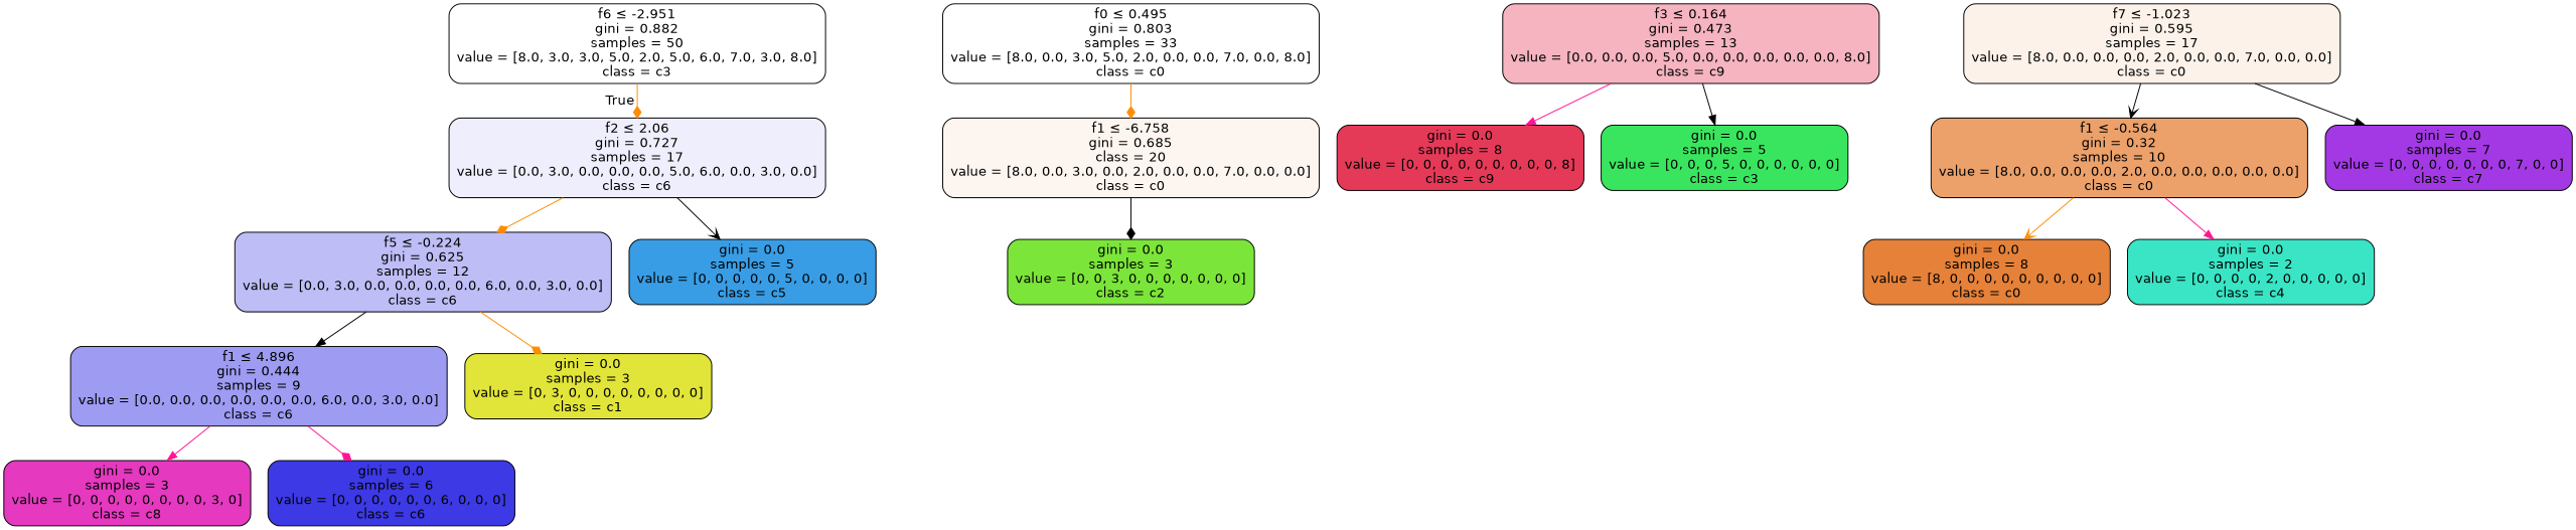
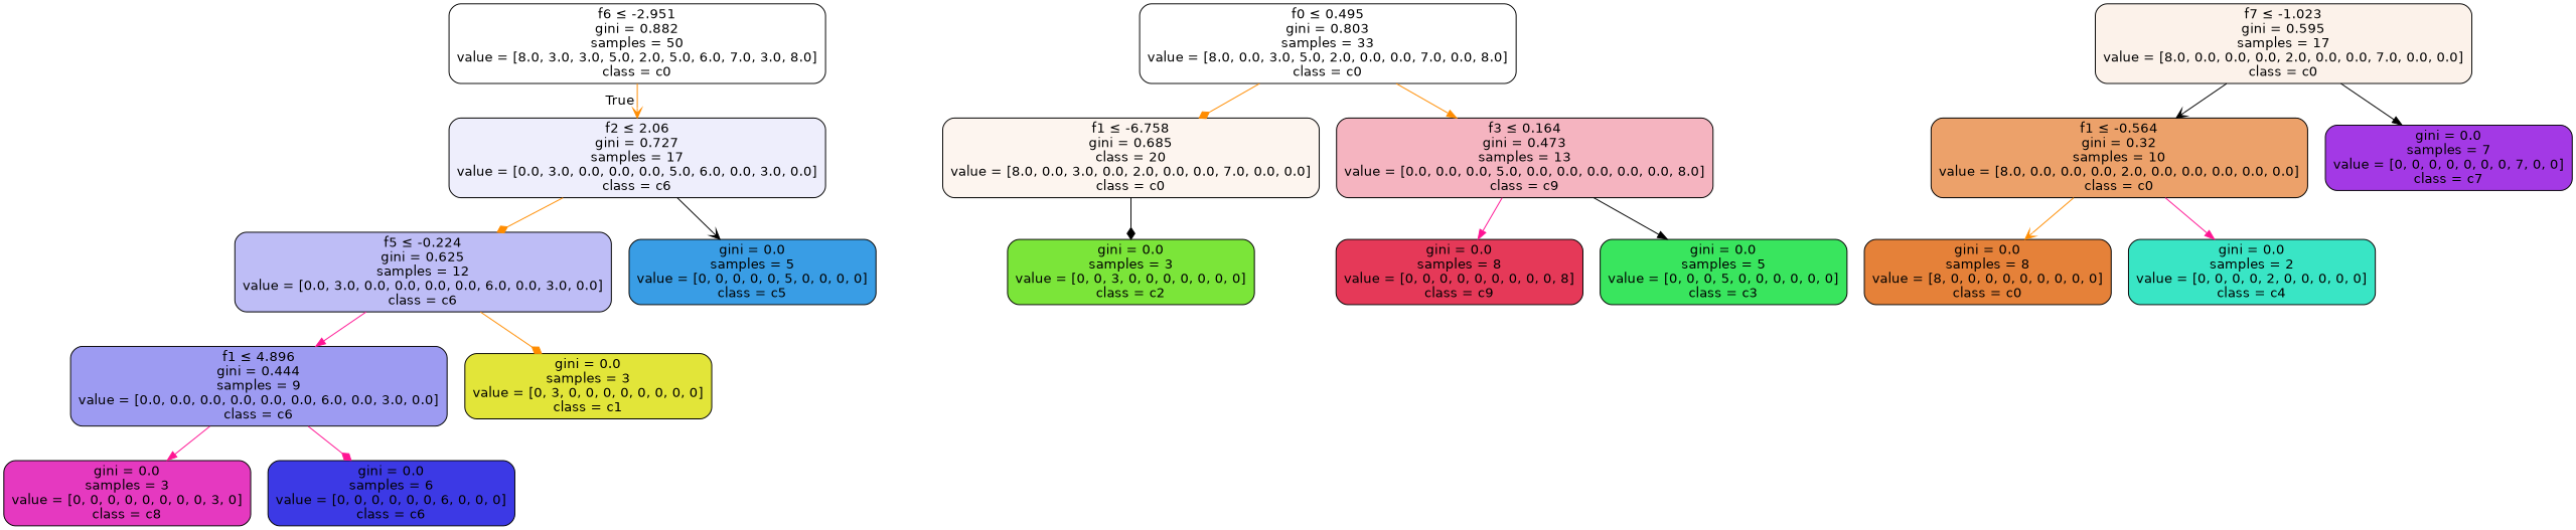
  digraph {
    node [color=black fillcolor="#e5813900" fontname=helvetica shape=box style="filled, rounded"]
    edge [arrowhead=normal color=darkorange fontname=helvetica]
-   n1 [label=<f6 &le; -2.951<br/>gini = 0.882<br/>samples = 50<br/>value = [8.0, 3.0, 3.0, 5.0, 2.0, 5.0, 6.0, 7.0, 3.0, 8.0]<br/>class = c3>]
+   n1 [label=<f6 &le; -2.951<br/>gini = 0.882<br/>samples = 50<br/>value = [8.0, 3.0, 3.0, 5.0, 2.0, 5.0, 6.0, 7.0, 3.0, 8.0]<br/>class = c0>]
    n2 [fillcolor="#3c39e515" label=<f2 &le; 2.06<br/>gini = 0.727<br/>samples = 17<br/>value = [0.0, 3.0, 0.0, 0.0, 0.0, 5.0, 6.0, 0.0, 3.0, 0.0]<br/>class = c6>]
    n3 [fillcolor="#3c39e555" label=<f5 &le; -0.224<br/>gini = 0.625<br/>samples = 12<br/>value = [0.0, 3.0, 0.0, 0.0, 0.0, 0.0, 6.0, 0.0, 3.0, 0.0]<br/>class = c6>]
    n4 [fillcolor="#399de5ff" label=<gini = 0.0<br/>samples = 5<br/>value = [0, 0, 0, 0, 0, 5, 0, 0, 0, 0]<br/>class = c5>]
    n5 [label=<f0 &le; 0.495<br/>gini = 0.803<br/>samples = 33<br/>value = [8.0, 0.0, 3.0, 5.0, 2.0, 0.0, 0.0, 7.0, 0.0, 8.0]<br/>class = c0>]
    n6 [fillcolor="#e5813914" label=<f1 &le; -6.758<br/>gini = 0.685<br/>class = 20<br/>value = [8.0, 0.0, 3.0, 0.0, 2.0, 0.0, 0.0, 7.0, 0.0, 0.0]<br/>class = c0>]
    n7 [fillcolor="#e5395860" label=<f3 &le; 0.164<br/>gini = 0.473<br/>samples = 13<br/>value = [0.0, 0.0, 0.0, 5.0, 0.0, 0.0, 0.0, 0.0, 0.0, 8.0]<br/>class = c9>]
    n8 [fillcolor="#3c39e580" label=<f1 &le; 4.896<br/>gini = 0.444<br/>samples = 9<br/>value = [0.0, 0.0, 0.0, 0.0, 0.0, 0.0, 6.0, 0.0, 3.0, 0.0]<br/>class = c6>]
    n9 [fillcolor="#e2e539ff" label=<gini = 0.0<br/>samples = 3<br/>value = [0, 3, 0, 0, 0, 0, 0, 0, 0, 0]<br/>class = c1>]
    n10 [fillcolor="#e539c0ff" label=<gini = 0.0<br/>samples = 3<br/>value = [0, 0, 0, 0, 0, 0, 0, 0, 3, 0]<br/>class = c8>]
    n11 [fillcolor="#3c39e5ff" label=<gini = 0.0<br/>samples = 6<br/>value = [0, 0, 0, 0, 0, 0, 6, 0, 0, 0]<br/>class = c6>]
    n12 [fillcolor="#7be539ff" label=<gini = 0.0<br/>samples = 3<br/>value = [0, 0, 3, 0, 0, 0, 0, 0, 0, 0]<br/>class = c2>]
    n13 [fillcolor="#e53958ff" label=<gini = 0.0<br/>samples = 8<br/>value = [0, 0, 0, 0, 0, 0, 0, 0, 0, 8]<br/>class = c9>]
    n14 [fillcolor="#39e55eff" label=<gini = 0.0<br/>samples = 5<br/>value = [0, 0, 0, 5, 0, 0, 0, 0, 0, 0]<br/>class = c3>]
    n15 [fillcolor="#e581391a" label=<f7 &le; -1.023<br/>gini = 0.595<br/>samples = 17<br/>value = [8.0, 0.0, 0.0, 0.0, 2.0, 0.0, 0.0, 7.0, 0.0, 0.0]<br/>class = c0>]
    n16 [fillcolor="#e58139bf" label=<f1 &le; -0.564<br/>gini = 0.32<br/>samples = 10<br/>value = [8.0, 0.0, 0.0, 0.0, 2.0, 0.0, 0.0, 0.0, 0.0, 0.0]<br/>class = c0>]
    n17 [fillcolor="#a339e5ff" label=<gini = 0.0<br/>samples = 7<br/>value = [0, 0, 0, 0, 0, 0, 0, 7, 0, 0]<br/>class = c7>]
    n18 [fillcolor="#e58139ff" label=<gini = 0.0<br/>samples = 8<br/>value = [8, 0, 0, 0, 0, 0, 0, 0, 0, 0]<br/>class = c0>]
    n19 [fillcolor="#39e5c5ff" label=<gini = 0.0<br/>samples = 2<br/>value = [0, 0, 0, 0, 2, 0, 0, 0, 0, 0]<br/>class = c4>]
-   n1 -> n2 [arrowhead=diamond headlabel=True labelangle=45 labeldistance=2.5]
+   n1 -> n2 [arrowhead=vee headlabel=True labelangle=45 labeldistance=2.5]
    n2 -> n3 [arrowhead=diamond]
    n2 -> n4 [arrowhead=vee color=black]
-   n3 -> n8 [color=black]
+   n3 -> n8 [color=deeppink]
    n3 -> n9 [arrowhead=diamond]
    n5 -> n6 [arrowhead=diamond]
+   n5 -> n7
    n6 -> n12 [arrowhead=diamond color=black]
    n7 -> n13 [color=deeppink]
    n7 -> n14 [color=black]
    n8 -> n10 [color=deeppink]
    n8 -> n11 [arrowhead=diamond color=deeppink]
    n15 -> n16 [arrowhead=vee color=black]
    n15 -> n17 [color=black]
    n16 -> n18 [arrowhead=vee]
    n16 -> n19 [color=deeppink]
  }
